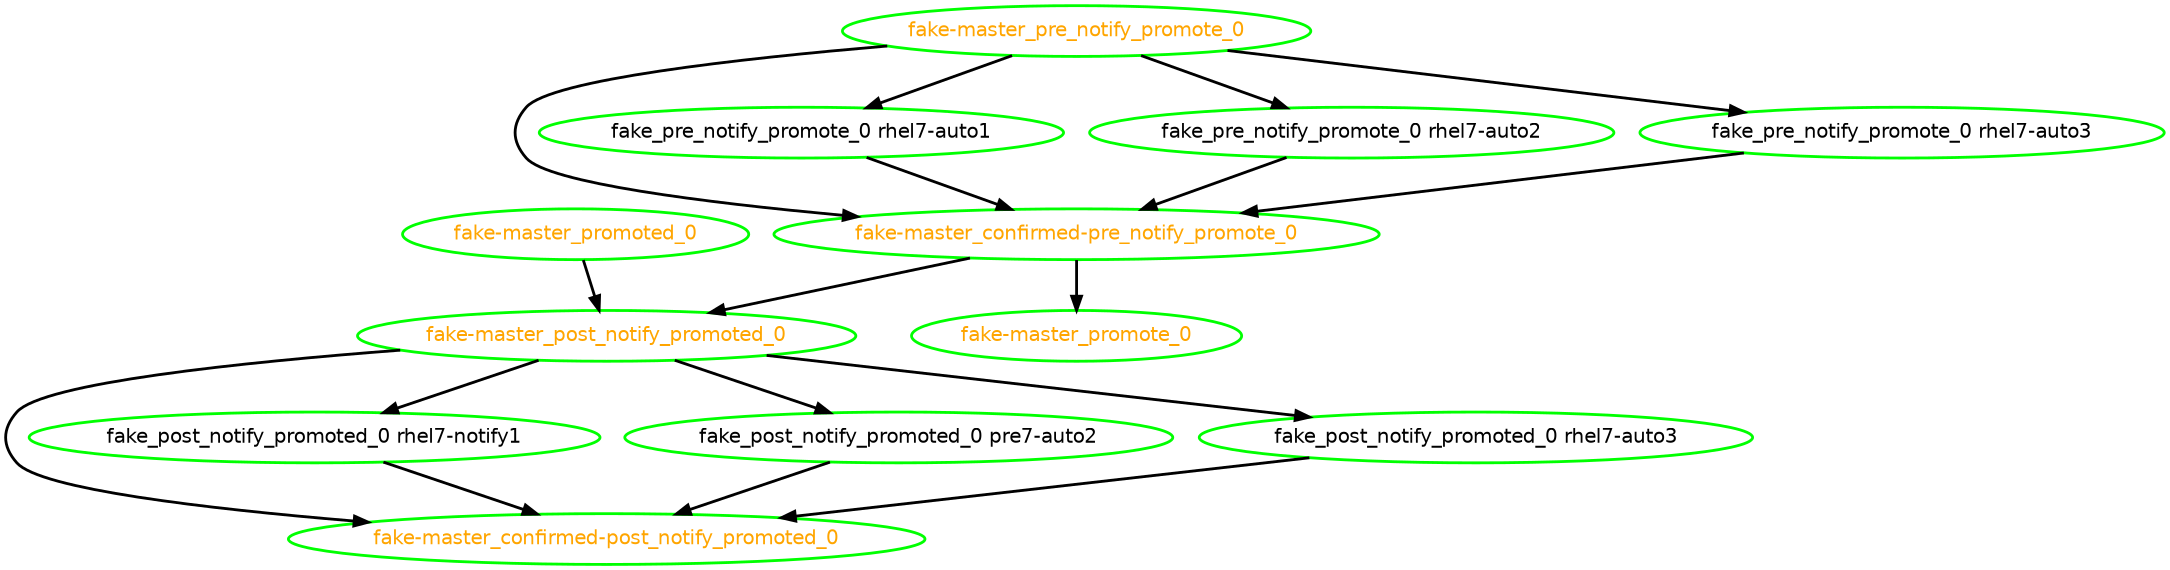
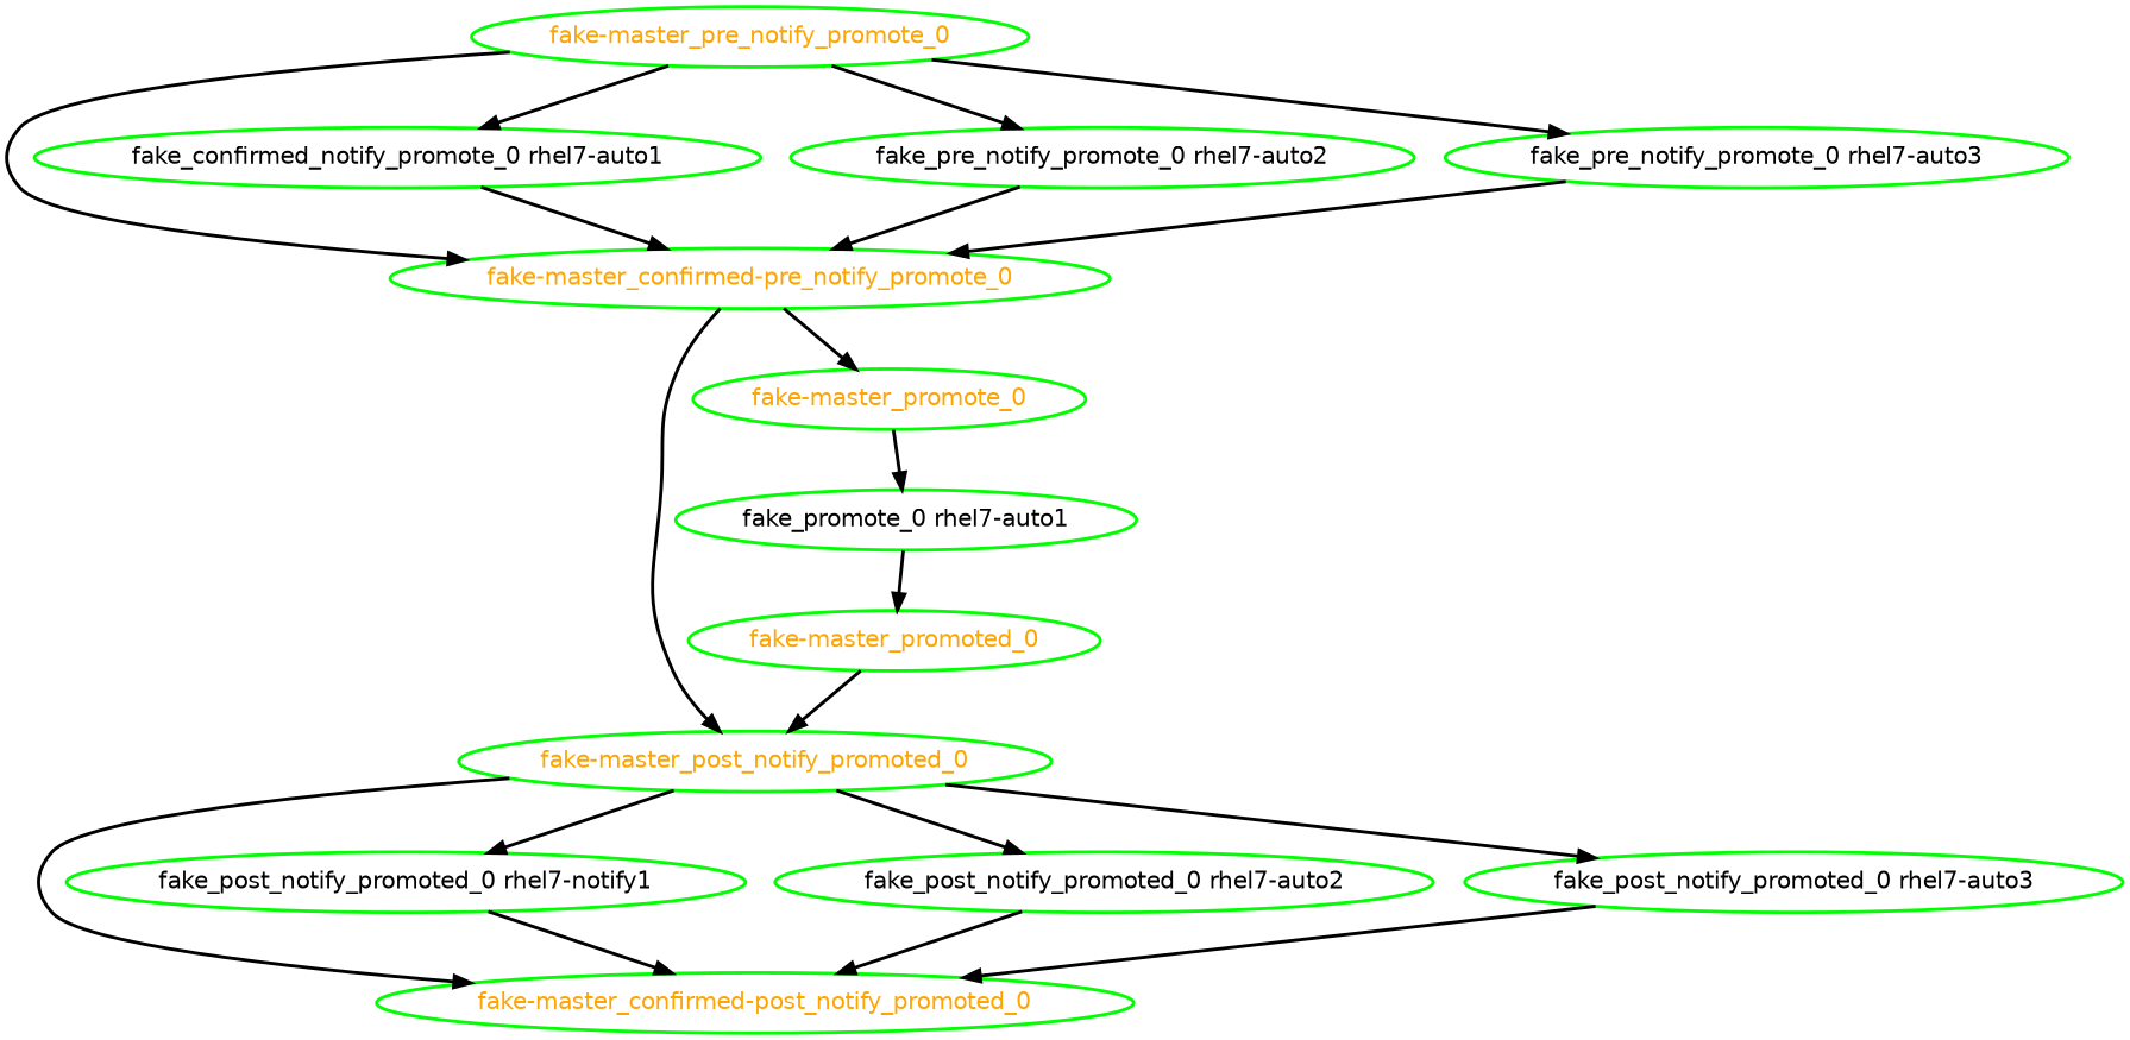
  digraph {
    fontname="DejaVu Sans"
    node [color=green fontcolor=black fontname="DejaVu Sans" style=bold]
    edge [fontname="DejaVu Sans" style=bold]
    "fake-master_confirmed-post_notify_promoted_0" [fontcolor=orange]
    "fake-master_confirmed-pre_notify_promote_0" [fontcolor=orange]
    "fake-master_post_notify_promoted_0" [fontcolor=orange]
    "fake-master_promote_0" [fontcolor=orange]
    n5 [label="fake_post_notify_promoted_0 rhel7-notify1"]
-   "fake_post_notify_promoted_0 rhel7-auto2" [label="fake_post_notify_promoted_0 pre7-auto2"]
+   "fake_post_notify_promoted_0 rhel7-auto2"
    "fake_post_notify_promoted_0 rhel7-auto3"
+   "fake_promote_0 rhel7-auto1"
    "fake-master_promoted_0" [fontcolor=orange]
    "fake-master_pre_notify_promote_0" [fontcolor=orange]
-   "fake_pre_notify_promote_0 rhel7-auto1"
+   "fake_pre_notify_promote_0 rhel7-auto1" [label="fake_confirmed_notify_promote_0 rhel7-auto1"]
    "fake_pre_notify_promote_0 rhel7-auto2"
    "fake_pre_notify_promote_0 rhel7-auto3"
    "fake-master_confirmed-pre_notify_promote_0" -> "fake-master_post_notify_promoted_0"
    "fake-master_confirmed-pre_notify_promote_0" -> "fake-master_promote_0"
    "fake-master_post_notify_promoted_0" -> "fake-master_confirmed-post_notify_promoted_0"
    "fake-master_post_notify_promoted_0" -> n5
    "fake-master_post_notify_promoted_0" -> "fake_post_notify_promoted_0 rhel7-auto2"
    "fake-master_post_notify_promoted_0" -> "fake_post_notify_promoted_0 rhel7-auto3"
+   "fake-master_promote_0" -> "fake_promote_0 rhel7-auto1"
    n5 -> "fake-master_confirmed-post_notify_promoted_0"
    "fake_post_notify_promoted_0 rhel7-auto2" -> "fake-master_confirmed-post_notify_promoted_0"
    "fake_post_notify_promoted_0 rhel7-auto3" -> "fake-master_confirmed-post_notify_promoted_0"
+   "fake_promote_0 rhel7-auto1" -> "fake-master_promoted_0"
    "fake-master_promoted_0" -> "fake-master_post_notify_promoted_0"
    "fake-master_pre_notify_promote_0" -> "fake-master_confirmed-pre_notify_promote_0"
    "fake-master_pre_notify_promote_0" -> "fake_pre_notify_promote_0 rhel7-auto1"
    "fake-master_pre_notify_promote_0" -> "fake_pre_notify_promote_0 rhel7-auto2"
    "fake-master_pre_notify_promote_0" -> "fake_pre_notify_promote_0 rhel7-auto3"
    "fake_pre_notify_promote_0 rhel7-auto1" -> "fake-master_confirmed-pre_notify_promote_0"
    "fake_pre_notify_promote_0 rhel7-auto2" -> "fake-master_confirmed-pre_notify_promote_0"
    "fake_pre_notify_promote_0 rhel7-auto3" -> "fake-master_confirmed-pre_notify_promote_0"
  }
